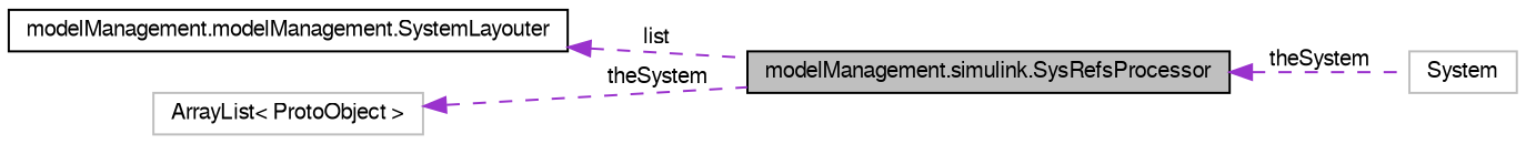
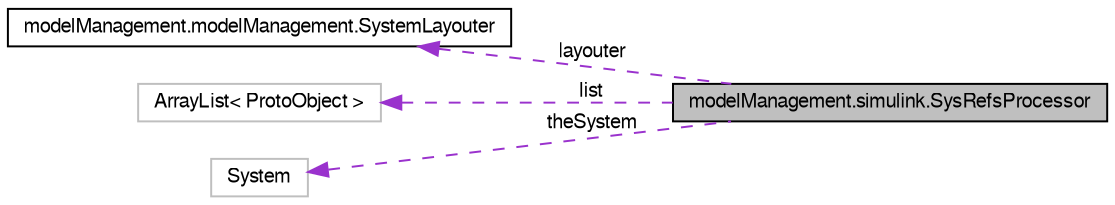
  digraph {
    rankdir=LR
    node [color=black fillcolor=white fontname=FreeSans fontsize=10 shape=record style=filled]
    edge [color=darkorchid3 dir=back fontname=FreeSans fontsize=10 labelfontname=FreeSans labelfontsize=10 style=dashed]
    n1 [fillcolor=grey75 fontcolor=black height=0.2 label="modelManagement.simulink.SysRefsProcessor" width=0.4]
    n2 [height=0.2 label="modelManagement.modelManagement.SystemLayouter" width=0.4]
    n3 [color=grey75 height=0.2 label="ArrayList\< ProtoObject \>" width=0.4]
    n4 [color=grey75 height=0.2 label=System width=0.4]
-   n2 -> n1 [label=list]
-   n3 -> n1 [label=theSystem]
-   n1 -> n4 [label=theSystem]
+   n2 -> n1 [label=layouter]
+   n3 -> n1 [label=list]
+   n4 -> n1 [label=theSystem]
  }
